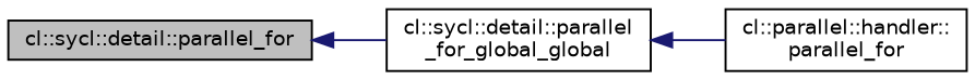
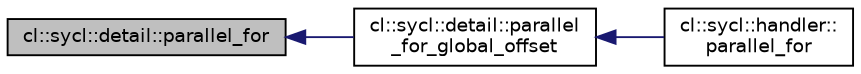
  digraph {
    rankdir=LR
    node [color=black fontname=Helvetica fontsize=10 shape=record]
    edge [color=midnightblue dir=back fontname=Helvetica fontsize=10 labelfontname=Helvetica labelfontsize=10 style=solid]
    n1 [fillcolor=grey75 fontcolor=black height=0.2 label="cl::sycl::detail::parallel_for" style=filled width=0.4]
-   n2 [height=0.2 label="cl::sycl::detail::parallel\l_for_global_global" width=0.4]
-   n3 [height=0.2 label="cl::parallel::handler::\lparallel_for" width=0.4]
+   n2 [height=0.2 label="cl::sycl::detail::parallel\l_for_global_offset" width=0.4]
+   n3 [height=0.2 label="cl::sycl::handler::\lparallel_for" width=0.4]
    n1 -> n2
    n2 -> n3
  }
